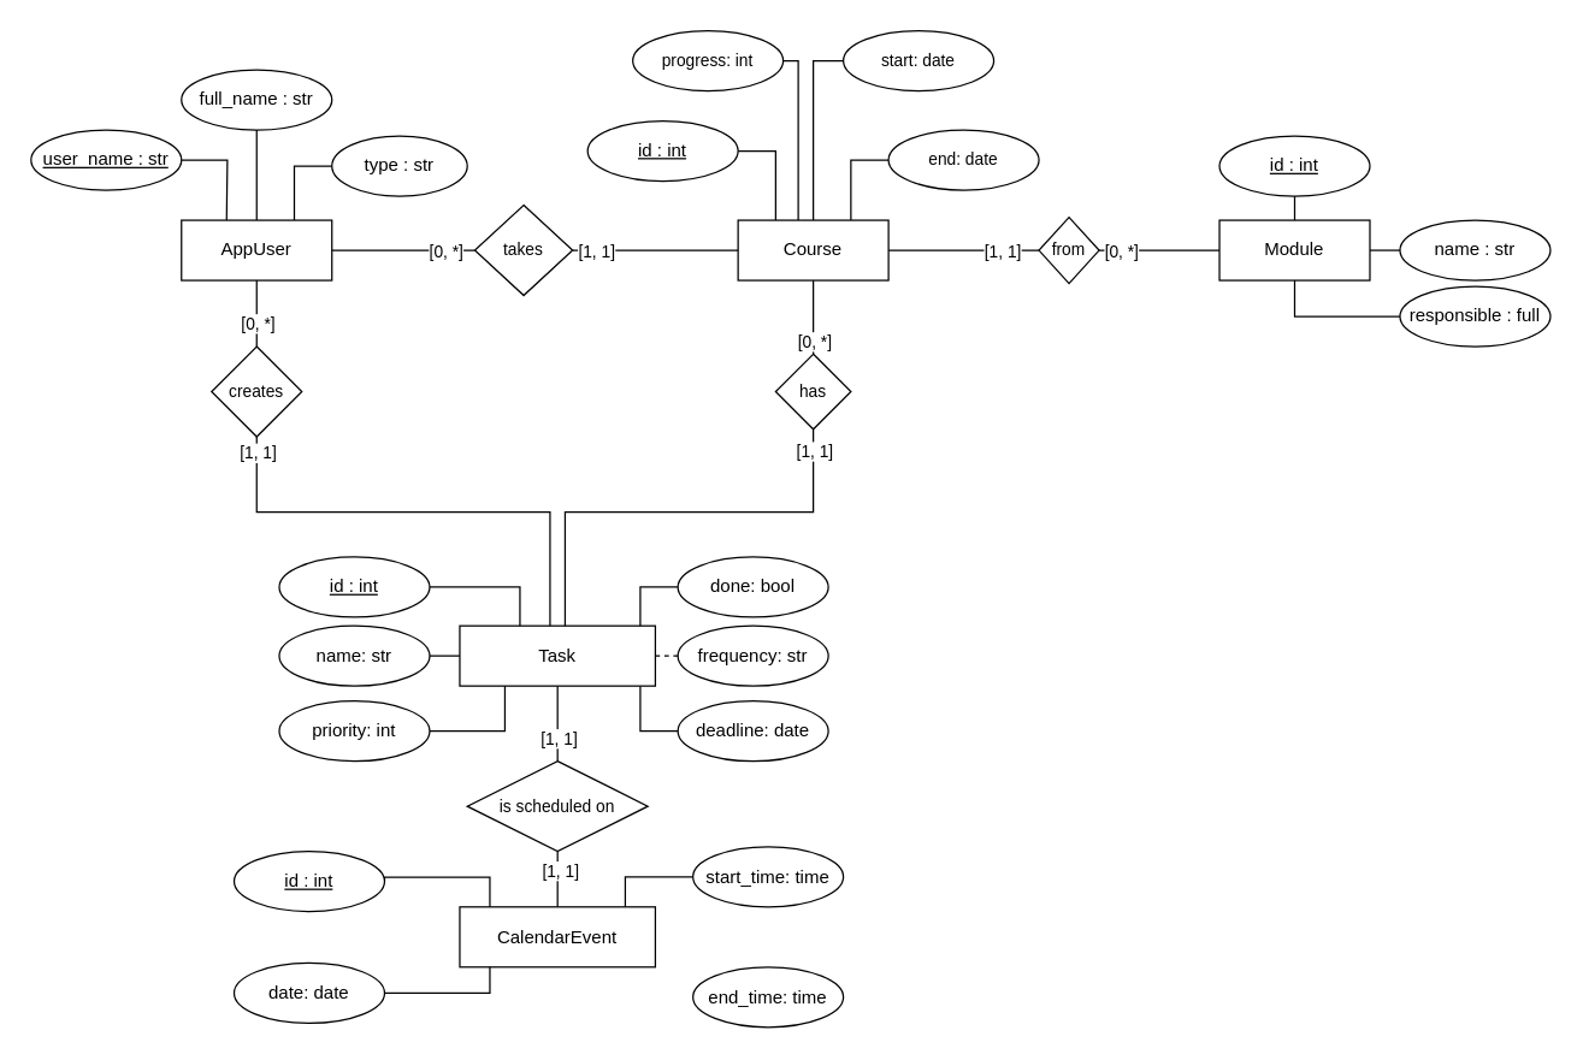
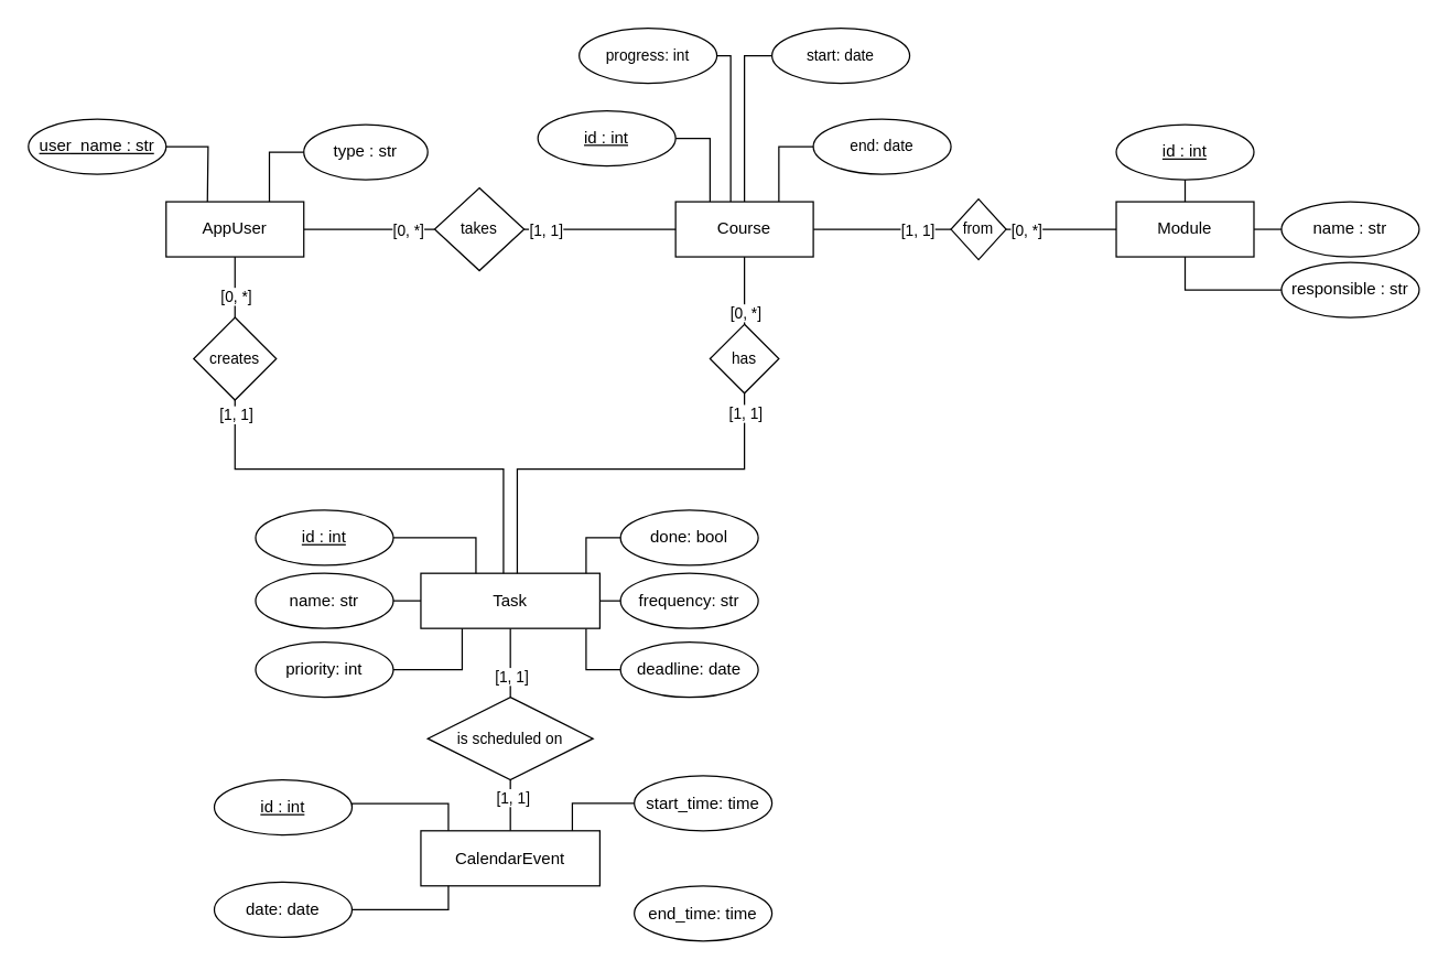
  <mxCell id="0" />
  <mxCell id="1" parent="0" />
  <mxCell id="2" style="edgeStyle=orthogonalEdgeStyle;shape=connector;rounded=0;orthogonalLoop=1;jettySize=auto;html=1;exitX=1;exitY=0.5;exitDx=0;exitDy=0;entryX=0;entryY=0.5;entryDx=0;entryDy=0;labelBackgroundColor=default;strokeColor=default;align=center;verticalAlign=middle;fontFamily=Helvetica;fontSize=11;fontColor=default;endArrow=none;endFill=0;" parent="1" source="6" target="36" edge="1"><mxGeometry relative="1" as="geometry" /></mxCell>
  <mxCell id="3" value="[0, *]" style="edgeLabel;html=1;align=center;verticalAlign=middle;resizable=0;points=[];fontSize=11;fontFamily=Helvetica;fontColor=default;" parent="2" vertex="1" connectable="0"><mxGeometry x="-0.278" y="-2" relative="1" as="geometry"><mxPoint x="41" y="-2" as="offset" /></mxGeometry></mxCell>
  <mxCell id="4" style="edgeStyle=orthogonalEdgeStyle;shape=connector;rounded=0;orthogonalLoop=1;jettySize=auto;html=1;exitX=0.5;exitY=1;exitDx=0;exitDy=0;entryX=0.5;entryY=0;entryDx=0;entryDy=0;labelBackgroundColor=default;strokeColor=default;align=center;verticalAlign=middle;fontFamily=Helvetica;fontSize=11;fontColor=default;endArrow=none;endFill=0;" parent="1" source="6" target="69" edge="1"><mxGeometry relative="1" as="geometry" /></mxCell>
  <mxCell id="5" value="[0, *]" style="edgeLabel;html=1;align=center;verticalAlign=middle;resizable=0;points=[];fontSize=11;fontFamily=Helvetica;fontColor=default;" parent="4" vertex="1" connectable="0"><mxGeometry x="0.293" y="2" relative="1" as="geometry"><mxPoint x="-2" as="offset" /></mxGeometry></mxCell>
  <mxCell id="6" value="AppUser" style="whiteSpace=wrap;html=1;align=center;" parent="1" vertex="1"><mxGeometry x="120" y="146" width="100" height="40" as="geometry" /></mxCell>
  <mxCell id="7" style="edgeStyle=orthogonalEdgeStyle;shape=connector;rounded=0;orthogonalLoop=1;jettySize=auto;html=1;exitX=1;exitY=0.5;exitDx=0;exitDy=0;labelBackgroundColor=default;strokeColor=default;align=center;verticalAlign=middle;fontFamily=Helvetica;fontSize=11;fontColor=default;endArrow=none;endFill=0;" parent="1" source="8" edge="1"><mxGeometry relative="1" as="geometry"><mxPoint x="150" y="146" as="targetPoint" /></mxGeometry></mxCell>
  <mxCell id="8" value="user_name : str" style="ellipse;whiteSpace=wrap;html=1;align=center;fontStyle=4;" parent="1" vertex="1"><mxGeometry x="20" y="86" width="100" height="40" as="geometry" /></mxCell>
- <mxCell id="9" style="edgeStyle=orthogonalEdgeStyle;rounded=0;orthogonalLoop=1;jettySize=auto;html=1;exitX=0.5;exitY=1;exitDx=0;exitDy=0;entryX=0.5;entryY=0;entryDx=0;entryDy=0;endArrow=none;endFill=0;" parent="1" source="10" target="6" edge="1"><mxGeometry relative="1" as="geometry" /></mxCell>
- <mxCell id="10" value="full_name : str" style="ellipse;whiteSpace=wrap;html=1;align=center;" parent="1" vertex="1"><mxGeometry x="120" y="46" width="100" height="40" as="geometry" /></mxCell>
  <mxCell id="11" style="edgeStyle=orthogonalEdgeStyle;shape=connector;rounded=0;orthogonalLoop=1;jettySize=auto;html=1;exitX=0;exitY=0.5;exitDx=0;exitDy=0;entryX=0.75;entryY=0;entryDx=0;entryDy=0;labelBackgroundColor=default;strokeColor=default;align=center;verticalAlign=middle;fontFamily=Helvetica;fontSize=11;fontColor=default;endArrow=none;endFill=0;" parent="1" source="12" target="6" edge="1"><mxGeometry relative="1" as="geometry" /></mxCell>
  <mxCell id="12" value="type : str" style="ellipse;whiteSpace=wrap;html=1;align=center;" parent="1" vertex="1"><mxGeometry x="220" y="90" width="90" height="40" as="geometry" /></mxCell>
  <mxCell id="13" style="edgeStyle=orthogonalEdgeStyle;shape=connector;rounded=0;orthogonalLoop=1;jettySize=auto;html=1;exitX=1;exitY=0.5;exitDx=0;exitDy=0;entryX=0;entryY=0.5;entryDx=0;entryDy=0;labelBackgroundColor=default;strokeColor=default;align=center;verticalAlign=middle;fontFamily=Helvetica;fontSize=11;fontColor=default;endArrow=none;endFill=0;" parent="1" source="15" target="18" edge="1"><mxGeometry relative="1" as="geometry"><mxPoint x="950" y="166" as="targetPoint" /></mxGeometry></mxCell>
  <mxCell id="14" style="edgeStyle=orthogonalEdgeStyle;shape=connector;rounded=0;orthogonalLoop=1;jettySize=auto;html=1;exitX=0.5;exitY=1;exitDx=0;exitDy=0;entryX=0;entryY=0.5;entryDx=0;entryDy=0;labelBackgroundColor=default;strokeColor=default;align=center;verticalAlign=middle;fontFamily=Helvetica;fontSize=11;fontColor=default;endArrow=none;endFill=0;" parent="1" source="15" target="19" edge="1"><mxGeometry relative="1" as="geometry" /></mxCell>
  <mxCell id="15" value="Module" style="whiteSpace=wrap;html=1;align=center;" parent="1" vertex="1"><mxGeometry x="810" y="146" width="100" height="40" as="geometry" /></mxCell>
  <mxCell id="16" style="edgeStyle=orthogonalEdgeStyle;shape=connector;rounded=0;orthogonalLoop=1;jettySize=auto;html=1;exitX=0.5;exitY=1;exitDx=0;exitDy=0;entryX=0.5;entryY=0;entryDx=0;entryDy=0;labelBackgroundColor=default;strokeColor=default;align=center;verticalAlign=middle;fontFamily=Helvetica;fontSize=11;fontColor=default;endArrow=none;endFill=0;" parent="1" source="17" target="15" edge="1"><mxGeometry relative="1" as="geometry" /></mxCell>
  <mxCell id="17" value="id : int" style="ellipse;whiteSpace=wrap;html=1;align=center;fontStyle=4;" parent="1" vertex="1"><mxGeometry x="810" y="90" width="100" height="40" as="geometry" /></mxCell>
  <mxCell id="18" value="name : str" style="ellipse;whiteSpace=wrap;html=1;align=center;" parent="1" vertex="1"><mxGeometry x="930" y="146" width="100" height="40" as="geometry" /></mxCell>
- <mxCell id="19" value="responsible : full" style="ellipse;whiteSpace=wrap;html=1;align=center;" parent="1" vertex="1"><mxGeometry x="930" y="190" width="100" height="40" as="geometry" /></mxCell>
+ <mxCell id="19" value="responsible : str" style="ellipse;whiteSpace=wrap;html=1;align=center;" parent="1" vertex="1"><mxGeometry x="930" y="190" width="100" height="40" as="geometry" /></mxCell>
  <mxCell id="20" style="edgeStyle=orthogonalEdgeStyle;shape=connector;rounded=0;orthogonalLoop=1;jettySize=auto;html=1;exitX=1;exitY=0.5;exitDx=0;exitDy=0;entryX=0;entryY=0.5;entryDx=0;entryDy=0;labelBackgroundColor=default;strokeColor=default;align=center;verticalAlign=middle;fontFamily=Helvetica;fontSize=11;fontColor=default;endArrow=none;endFill=0;" parent="1" source="24" target="29" edge="1"><mxGeometry relative="1" as="geometry" /></mxCell>
  <mxCell id="21" value="[1, 1]" style="edgeLabel;html=1;align=center;verticalAlign=middle;resizable=0;points=[];fontSize=11;fontFamily=Helvetica;fontColor=default;" parent="20" vertex="1" connectable="0"><mxGeometry x="-0.003" y="1" relative="1" as="geometry"><mxPoint x="25" y="1" as="offset" /></mxGeometry></mxCell>
  <mxCell id="22" style="edgeStyle=orthogonalEdgeStyle;shape=connector;rounded=0;orthogonalLoop=1;jettySize=auto;html=1;labelBackgroundColor=default;strokeColor=default;align=center;verticalAlign=middle;fontFamily=Helvetica;fontSize=11;fontColor=default;endArrow=none;endFill=0;" parent="1" source="24" target="53" edge="1"><mxGeometry relative="1" as="geometry"><Array as="points"><mxPoint x="540" y="250" /><mxPoint x="540" y="250" /></Array></mxGeometry></mxCell>
  <mxCell id="23" value="[0, *]" style="edgeLabel;html=1;align=center;verticalAlign=middle;resizable=0;points=[];fontSize=11;fontFamily=Helvetica;fontColor=default;" parent="22" vertex="1" connectable="0"><mxGeometry x="0.416" y="1" relative="1" as="geometry"><mxPoint x="-1" y="5" as="offset" /></mxGeometry></mxCell>
  <mxCell id="24" value="Course" style="whiteSpace=wrap;html=1;align=center;" parent="1" vertex="1"><mxGeometry x="490" y="146" width="100" height="40" as="geometry" /></mxCell>
  <mxCell id="25" style="edgeStyle=orthogonalEdgeStyle;shape=connector;rounded=0;orthogonalLoop=1;jettySize=auto;html=1;exitX=1;exitY=0.5;exitDx=0;exitDy=0;entryX=0.25;entryY=0;entryDx=0;entryDy=0;labelBackgroundColor=default;strokeColor=default;align=center;verticalAlign=middle;fontFamily=Helvetica;fontSize=11;fontColor=default;endArrow=none;endFill=0;" parent="1" source="26" target="24" edge="1"><mxGeometry relative="1" as="geometry" /></mxCell>
  <mxCell id="26" value="id : int" style="ellipse;whiteSpace=wrap;html=1;align=center;fontStyle=4;" parent="1" vertex="1"><mxGeometry x="390" y="80" width="100" height="40" as="geometry" /></mxCell>
  <mxCell id="27" style="edgeStyle=orthogonalEdgeStyle;shape=connector;rounded=0;orthogonalLoop=1;jettySize=auto;html=1;exitX=1;exitY=0.5;exitDx=0;exitDy=0;entryX=0;entryY=0.5;entryDx=0;entryDy=0;labelBackgroundColor=default;strokeColor=default;align=center;verticalAlign=middle;fontFamily=Helvetica;fontSize=11;fontColor=default;endArrow=none;endFill=0;" parent="1" source="29" target="15" edge="1"><mxGeometry relative="1" as="geometry" /></mxCell>
  <mxCell id="28" value="[0, *]" style="edgeLabel;html=1;align=center;verticalAlign=middle;resizable=0;points=[];fontSize=11;fontFamily=Helvetica;fontColor=default;" parent="27" vertex="1" connectable="0"><mxGeometry x="-0.291" y="1" relative="1" as="geometry"><mxPoint x="-14" y="1" as="offset" /></mxGeometry></mxCell>
  <mxCell id="29" value="from" style="shape=rhombus;perimeter=rhombusPerimeter;whiteSpace=wrap;html=1;align=center;fontFamily=Helvetica;fontSize=11;fontColor=default;" parent="1" vertex="1"><mxGeometry x="690" y="144" width="40" height="44" as="geometry" /></mxCell>
  <mxCell id="30" style="edgeStyle=orthogonalEdgeStyle;shape=connector;rounded=0;orthogonalLoop=1;jettySize=auto;html=1;exitX=0;exitY=0.5;exitDx=0;exitDy=0;entryX=0.5;entryY=0;entryDx=0;entryDy=0;labelBackgroundColor=default;strokeColor=default;align=center;verticalAlign=middle;fontFamily=Helvetica;fontSize=11;fontColor=default;endArrow=none;endFill=0;" parent="1" source="31" target="24" edge="1"><mxGeometry relative="1" as="geometry" /></mxCell>
  <mxCell id="31" value="start: date" style="ellipse;whiteSpace=wrap;html=1;align=center;fontFamily=Helvetica;fontSize=11;fontColor=default;" parent="1" vertex="1"><mxGeometry x="560" y="20" width="100" height="40" as="geometry" /></mxCell>
  <mxCell id="32" style="edgeStyle=orthogonalEdgeStyle;shape=connector;rounded=0;orthogonalLoop=1;jettySize=auto;html=1;exitX=0;exitY=0.5;exitDx=0;exitDy=0;entryX=0.75;entryY=0;entryDx=0;entryDy=0;labelBackgroundColor=default;strokeColor=default;align=center;verticalAlign=middle;fontFamily=Helvetica;fontSize=11;fontColor=default;endArrow=none;endFill=0;" parent="1" source="33" target="24" edge="1"><mxGeometry relative="1" as="geometry" /></mxCell>
  <mxCell id="33" value="end: date" style="ellipse;whiteSpace=wrap;html=1;align=center;fontFamily=Helvetica;fontSize=11;fontColor=default;" parent="1" vertex="1"><mxGeometry x="590" y="86" width="100" height="40" as="geometry" /></mxCell>
  <mxCell id="34" style="edgeStyle=orthogonalEdgeStyle;shape=connector;rounded=0;orthogonalLoop=1;jettySize=auto;html=1;exitX=1;exitY=0.5;exitDx=0;exitDy=0;entryX=0;entryY=0.5;entryDx=0;entryDy=0;labelBackgroundColor=default;strokeColor=default;align=center;verticalAlign=middle;fontFamily=Helvetica;fontSize=11;fontColor=default;endArrow=none;endFill=0;" parent="1" source="36" target="24" edge="1"><mxGeometry relative="1" as="geometry" /></mxCell>
  <mxCell id="35" value="[1, 1]" style="edgeLabel;html=1;align=center;verticalAlign=middle;resizable=0;points=[];fontSize=11;fontFamily=Helvetica;fontColor=default;" parent="34" vertex="1" connectable="0"><mxGeometry x="-0.228" relative="1" as="geometry"><mxPoint x="-27" as="offset" /></mxGeometry></mxCell>
  <mxCell id="36" value="takes" style="shape=rhombus;perimeter=rhombusPerimeter;whiteSpace=wrap;html=1;align=center;fontFamily=Helvetica;fontSize=11;fontColor=default;" parent="1" vertex="1"><mxGeometry x="315" y="136" width="65" height="60" as="geometry" /></mxCell>
  <mxCell id="37" value="frequency: str" style="ellipse;whiteSpace=wrap;html=1;align=center;" parent="1" vertex="1"><mxGeometry x="450" y="415.76" width="100" height="40" as="geometry" /></mxCell>
  <mxCell id="38" style="edgeStyle=orthogonalEdgeStyle;shape=connector;rounded=0;orthogonalLoop=1;jettySize=auto;html=1;exitX=1;exitY=0.5;exitDx=0;exitDy=0;labelBackgroundColor=default;strokeColor=default;align=center;verticalAlign=middle;fontFamily=Helvetica;fontSize=11;fontColor=default;endArrow=none;endFill=0;" parent="1" source="39" target="24" edge="1"><mxGeometry relative="1" as="geometry"><Array as="points"><mxPoint x="530" y="40" /></Array></mxGeometry></mxCell>
  <mxCell id="39" value="progress: int" style="ellipse;whiteSpace=wrap;html=1;align=center;fontFamily=Helvetica;fontSize=11;fontColor=default;" parent="1" vertex="1"><mxGeometry x="420" y="20" width="100" height="40" as="geometry" /></mxCell>
  <mxCell id="40" style="edgeStyle=orthogonalEdgeStyle;shape=connector;rounded=0;orthogonalLoop=1;jettySize=auto;html=1;exitX=0.5;exitY=1;exitDx=0;exitDy=0;entryX=0.5;entryY=0;entryDx=0;entryDy=0;labelBackgroundColor=default;strokeColor=default;align=center;verticalAlign=middle;fontFamily=Helvetica;fontSize=11;fontColor=default;endArrow=none;endFill=0;" parent="1" source="44" target="49" edge="1"><mxGeometry relative="1" as="geometry" /></mxCell>
  <mxCell id="41" value="[1, 1]" style="edgeLabel;html=1;align=center;verticalAlign=middle;resizable=0;points=[];fontSize=11;fontFamily=Helvetica;fontColor=default;" parent="40" vertex="1" connectable="0"><mxGeometry x="0.271" y="1" relative="1" as="geometry"><mxPoint x="-1" y="3" as="offset" /></mxGeometry></mxCell>
  <mxCell id="42" style="edgeStyle=orthogonalEdgeStyle;shape=connector;rounded=0;orthogonalLoop=1;jettySize=auto;html=1;entryX=0;entryY=0.5;entryDx=0;entryDy=0;labelBackgroundColor=default;strokeColor=default;align=center;verticalAlign=middle;fontFamily=Helvetica;fontSize=11;fontColor=default;endArrow=none;endFill=0;" parent="1" source="44" target="70" edge="1"><mxGeometry relative="1" as="geometry"><Array as="points"><mxPoint x="425" y="486" /><mxPoint x="450" y="486" /></Array></mxGeometry></mxCell>
- <mxCell id="43" style="edgeStyle=orthogonalEdgeStyle;rounded=0;orthogonalLoop=1;jettySize=auto;html=1;exitX=1;exitY=0.5;exitDx=0;exitDy=0;entryX=0;entryY=0.5;entryDx=0;entryDy=0;endArrow=none;endFill=0;dashed=1;" parent="1" source="44" target="37" edge="1"><mxGeometry relative="1" as="geometry" /></mxCell>
+ <mxCell id="43" style="edgeStyle=orthogonalEdgeStyle;rounded=0;orthogonalLoop=1;jettySize=auto;html=1;exitX=1;exitY=0.5;exitDx=0;exitDy=0;entryX=0;entryY=0.5;entryDx=0;entryDy=0;endArrow=none;endFill=0;" parent="1" source="44" target="37" edge="1"><mxGeometry relative="1" as="geometry" /></mxCell>
  <mxCell id="44" value="Task" style="whiteSpace=wrap;html=1;align=center;" parent="1" vertex="1"><mxGeometry x="305" y="415.76" width="130" height="40" as="geometry" /></mxCell>
  <mxCell id="45" style="edgeStyle=orthogonalEdgeStyle;shape=connector;rounded=0;orthogonalLoop=1;jettySize=auto;html=1;labelBackgroundColor=default;strokeColor=default;align=center;verticalAlign=middle;fontFamily=Helvetica;fontSize=11;fontColor=default;endArrow=none;endFill=0;" parent="1" source="46" target="44" edge="1"><mxGeometry relative="1" as="geometry"><Array as="points"><mxPoint x="345" y="390" /></Array></mxGeometry></mxCell>
  <mxCell id="46" value="id : int" style="ellipse;whiteSpace=wrap;html=1;align=center;fontStyle=4;" parent="1" vertex="1"><mxGeometry x="185" y="370" width="100" height="40" as="geometry" /></mxCell>
  <mxCell id="47" style="edgeStyle=orthogonalEdgeStyle;shape=connector;rounded=0;orthogonalLoop=1;jettySize=auto;html=1;exitX=0.5;exitY=1;exitDx=0;exitDy=0;labelBackgroundColor=default;strokeColor=default;align=center;verticalAlign=middle;fontFamily=Helvetica;fontSize=11;fontColor=default;endArrow=none;endFill=0;" parent="1" source="49" target="50" edge="1"><mxGeometry relative="1" as="geometry" /></mxCell>
  <mxCell id="48" value="[1, 1]" style="edgeLabel;html=1;align=center;verticalAlign=middle;resizable=0;points=[];fontSize=11;fontFamily=Helvetica;fontColor=default;" parent="47" vertex="1" connectable="0"><mxGeometry x="-0.405" y="1" relative="1" as="geometry"><mxPoint as="offset" /></mxGeometry></mxCell>
  <mxCell id="49" value="is scheduled on" style="shape=rhombus;perimeter=rhombusPerimeter;whiteSpace=wrap;html=1;align=center;fontFamily=Helvetica;fontSize=11;fontColor=default;" parent="1" vertex="1"><mxGeometry x="310" y="505.76" width="120" height="60" as="geometry" /></mxCell>
  <mxCell id="50" value="CalendarEvent" style="whiteSpace=wrap;html=1;align=center;" parent="1" vertex="1"><mxGeometry x="305" y="602.71" width="130" height="40" as="geometry" /></mxCell>
  <mxCell id="51" style="edgeStyle=orthogonalEdgeStyle;shape=connector;rounded=0;orthogonalLoop=1;jettySize=auto;html=1;labelBackgroundColor=default;strokeColor=default;align=center;verticalAlign=middle;fontFamily=Helvetica;fontSize=11;fontColor=default;endArrow=none;endFill=0;" parent="1" source="53" target="44" edge="1"><mxGeometry relative="1" as="geometry"><Array as="points"><mxPoint x="540" y="340" /><mxPoint x="375" y="340" /></Array></mxGeometry></mxCell>
  <mxCell id="52" value="[1, 1]" style="edgeLabel;html=1;align=center;verticalAlign=middle;resizable=0;points=[];fontSize=11;fontFamily=Helvetica;fontColor=default;" parent="51" vertex="1" connectable="0"><mxGeometry x="-0.39" y="2" relative="1" as="geometry"><mxPoint x="35" y="-43" as="offset" /></mxGeometry></mxCell>
  <mxCell id="53" value="has" style="shape=rhombus;perimeter=rhombusPerimeter;whiteSpace=wrap;html=1;align=center;fontFamily=Helvetica;fontSize=11;fontColor=default;" parent="1" vertex="1"><mxGeometry x="515" y="235" width="50" height="50" as="geometry" /></mxCell>
  <mxCell id="54" style="edgeStyle=orthogonalEdgeStyle;shape=connector;rounded=0;orthogonalLoop=1;jettySize=auto;html=1;exitX=1;exitY=0.5;exitDx=0;exitDy=0;labelBackgroundColor=default;strokeColor=default;align=center;verticalAlign=middle;fontFamily=Helvetica;fontSize=11;fontColor=default;endArrow=none;endFill=0;" parent="1" source="55" target="50" edge="1"><mxGeometry relative="1" as="geometry"><Array as="points"><mxPoint x="325" y="583" /></Array></mxGeometry></mxCell>
  <mxCell id="55" value="id : int" style="ellipse;whiteSpace=wrap;html=1;align=center;fontStyle=4;" parent="1" vertex="1"><mxGeometry x="155" y="565.76" width="100" height="40" as="geometry" /></mxCell>
  <mxCell id="56" style="edgeStyle=orthogonalEdgeStyle;shape=connector;rounded=0;orthogonalLoop=1;jettySize=auto;html=1;labelBackgroundColor=default;strokeColor=default;align=center;verticalAlign=middle;fontFamily=Helvetica;fontSize=11;fontColor=default;endArrow=none;endFill=0;" parent="1" source="57" target="44" edge="1"><mxGeometry relative="1" as="geometry"><Array as="points"><mxPoint x="335" y="485.76" /></Array></mxGeometry></mxCell>
  <mxCell id="57" value="priority: int" style="ellipse;whiteSpace=wrap;html=1;align=center;" parent="1" vertex="1"><mxGeometry x="185" y="465.76" width="100" height="40" as="geometry" /></mxCell>
  <mxCell id="58" style="edgeStyle=orthogonalEdgeStyle;shape=connector;rounded=0;orthogonalLoop=1;jettySize=auto;html=1;exitX=0;exitY=0.5;exitDx=0;exitDy=0;labelBackgroundColor=default;strokeColor=default;align=center;verticalAlign=middle;fontFamily=Helvetica;fontSize=11;fontColor=default;endArrow=none;endFill=0;" parent="1" source="59" target="44" edge="1"><mxGeometry relative="1" as="geometry"><Array as="points"><mxPoint x="425" y="390" /></Array></mxGeometry></mxCell>
  <mxCell id="59" value="done: bool" style="ellipse;whiteSpace=wrap;html=1;align=center;" parent="1" vertex="1"><mxGeometry x="450" y="370" width="100" height="40" as="geometry" /></mxCell>
  <mxCell id="60" style="edgeStyle=orthogonalEdgeStyle;shape=connector;rounded=0;orthogonalLoop=1;jettySize=auto;html=1;labelBackgroundColor=default;strokeColor=default;align=center;verticalAlign=middle;fontFamily=Helvetica;fontSize=11;fontColor=default;endArrow=none;endFill=0;" parent="1" source="61" target="50" edge="1"><mxGeometry relative="1" as="geometry"><Array as="points"><mxPoint x="325" y="660" /></Array></mxGeometry></mxCell>
  <mxCell id="61" value="date: date" style="ellipse;whiteSpace=wrap;html=1;align=center;" parent="1" vertex="1"><mxGeometry x="155" y="640" width="100" height="40" as="geometry" /></mxCell>
  <mxCell id="62" style="edgeStyle=orthogonalEdgeStyle;rounded=0;orthogonalLoop=1;jettySize=auto;html=1;exitX=0;exitY=0.5;exitDx=0;exitDy=0;endArrow=none;endFill=0;" parent="1" source="63" target="50" edge="1"><mxGeometry relative="1" as="geometry"><Array as="points"><mxPoint x="415" y="583" /></Array></mxGeometry></mxCell>
  <mxCell id="63" value="start_time: time" style="ellipse;whiteSpace=wrap;html=1;align=center;" parent="1" vertex="1"><mxGeometry x="460" y="562.71" width="100" height="40" as="geometry" /></mxCell>
  <mxCell id="64" value="end_time: time" style="ellipse;whiteSpace=wrap;html=1;align=center;" parent="1" vertex="1"><mxGeometry x="460" y="642.71" width="100" height="40" as="geometry" /></mxCell>
  <mxCell id="65" style="edgeStyle=orthogonalEdgeStyle;shape=connector;rounded=0;orthogonalLoop=1;jettySize=auto;html=1;labelBackgroundColor=default;strokeColor=default;align=center;verticalAlign=middle;fontFamily=Helvetica;fontSize=11;fontColor=default;endArrow=none;endFill=0;" parent="1" source="66" target="44" edge="1"><mxGeometry relative="1" as="geometry" /></mxCell>
  <mxCell id="66" value="name: str" style="ellipse;whiteSpace=wrap;html=1;align=center;" parent="1" vertex="1"><mxGeometry x="185" y="415.76" width="100" height="40" as="geometry" /></mxCell>
  <mxCell id="67" style="edgeStyle=orthogonalEdgeStyle;shape=connector;rounded=0;orthogonalLoop=1;jettySize=auto;html=1;exitX=0.5;exitY=1;exitDx=0;exitDy=0;labelBackgroundColor=default;strokeColor=default;align=center;verticalAlign=middle;fontFamily=Helvetica;fontSize=11;fontColor=default;endArrow=none;endFill=0;" parent="1" source="69" target="44" edge="1"><mxGeometry relative="1" as="geometry"><Array as="points"><mxPoint x="170" y="340" /><mxPoint x="365" y="340" /></Array></mxGeometry></mxCell>
  <mxCell id="68" value="[1, 1]" style="edgeLabel;html=1;align=center;verticalAlign=middle;resizable=0;points=[];fontSize=11;fontFamily=Helvetica;fontColor=default;" parent="67" vertex="1" connectable="0"><mxGeometry x="-0.205" y="-2" relative="1" as="geometry"><mxPoint x="-78" y="-42" as="offset" /></mxGeometry></mxCell>
  <mxCell id="69" value="creates" style="shape=rhombus;perimeter=rhombusPerimeter;whiteSpace=wrap;html=1;align=center;fontFamily=Helvetica;fontSize=11;fontColor=default;" parent="1" vertex="1"><mxGeometry x="140" y="230" width="60" height="60" as="geometry" /></mxCell>
  <mxCell id="70" value="deadline: date" style="ellipse;whiteSpace=wrap;html=1;align=center;" parent="1" vertex="1"><mxGeometry x="450" y="465.76" width="100" height="40" as="geometry" /></mxCell>
